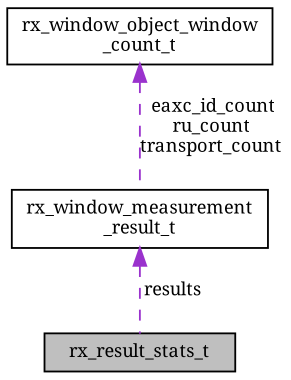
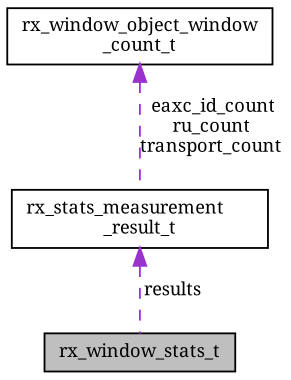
  digraph {
    fontname="Noto Serif"
    node [color=black fontname="Noto Serif" fontsize=10 shape=record]
    edge [color=darkorchid3 dir=back fontname="Noto Serif" fontsize=10 labelfontname=Helvetica labelfontsize=10 style=dashed]
-   n1 [fillcolor=grey75 fontcolor=black height=0.2 label=rx_result_stats_t style=filled width=0.4]
-   n2 [height=0.2 label="rx_window_measurement\l_result_t" width=0.4]
+   n1 [fillcolor=grey75 fontcolor=black height=0.2 label=rx_window_stats_t style=filled width=0.4]
+   n2 [height=0.2 label="rx_stats_measurement\l_result_t" width=0.4]
    n3 [height=0.2 label="rx_window_object_window\l_count_t" width=0.4]
    n2 -> n1 [label=" results"]
    n3 -> n2 [label=" eaxc_id_count\nru_count\ntransport_count"]
  }
